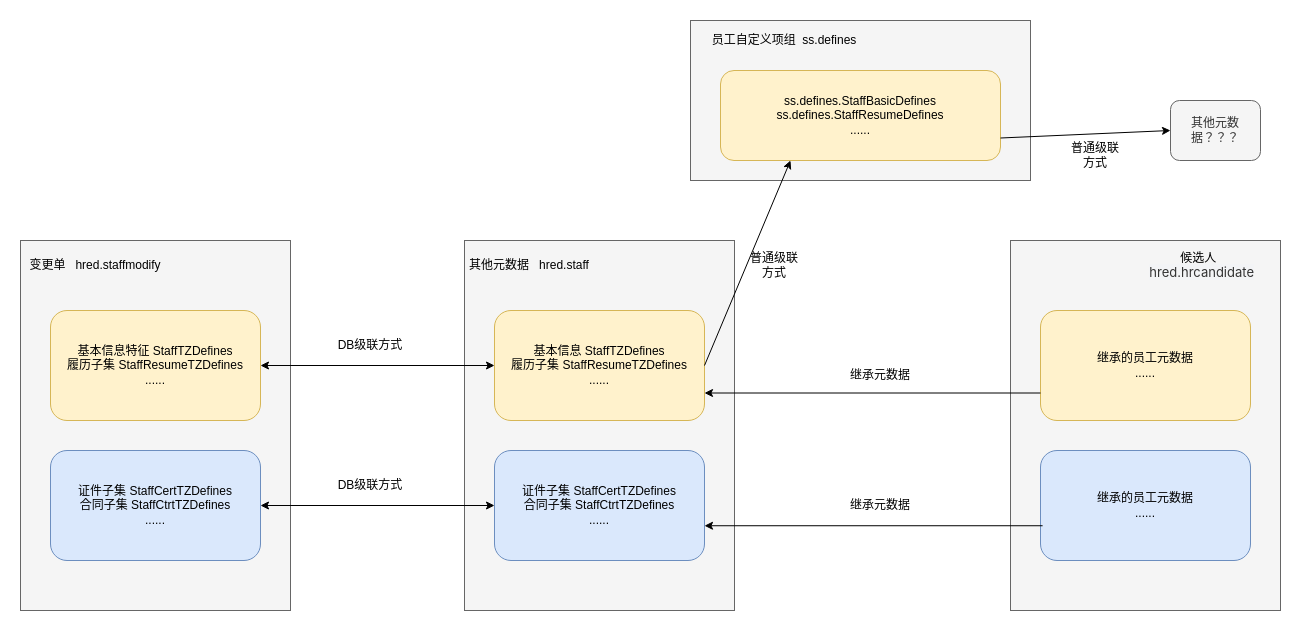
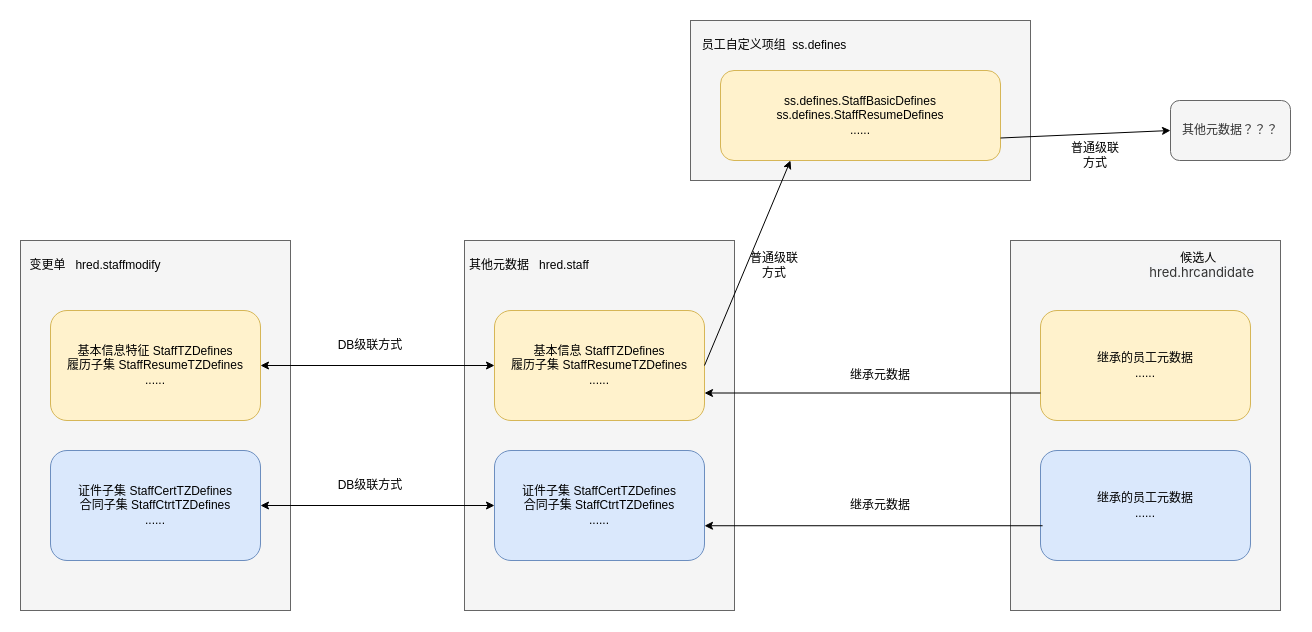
  <mxCell id="0" />
  <mxCell id="1" parent="0" />
  <mxCell id="2" value="" style="rounded=0;whiteSpace=wrap;html=1;fillColor=#f5f5f5;fontColor=#333333;strokeColor=#666666;" vertex="1" parent="1"><mxGeometry x="690" y="20" width="340" height="160" as="geometry" /></mxCell>
  <mxCell id="3" value="" style="rounded=0;whiteSpace=wrap;html=1;fillColor=#f5f5f5;fontColor=#333333;strokeColor=#666666;" vertex="1" parent="1"><mxGeometry x="464" y="240" width="270" height="370" as="geometry" /></mxCell>
  <mxCell id="4" value="基本信息 StaffTZDefines&lt;div&gt;履历子集 StaffResumeTZDefines&lt;/div&gt;&lt;div&gt;......&lt;/div&gt;" style="rounded=1;whiteSpace=wrap;html=1;fillColor=#fff2cc;strokeColor=#d6b656;" vertex="1" parent="1"><mxGeometry x="494" y="310" width="210" height="110" as="geometry" /></mxCell>
  <mxCell id="5" value="其他元数据&amp;nbsp; &amp;nbsp;hred.staff" style="text;html=1;align=center;verticalAlign=middle;whiteSpace=wrap;rounded=0;" vertex="1" parent="1"><mxGeometry x="454" y="250" width="150" height="30" as="geometry" /></mxCell>
  <mxCell id="6" value="证件子集 StaffCertTZDefines&lt;div&gt;合同子集 StaffCtrtTZDefines&lt;/div&gt;&lt;div&gt;......&lt;/div&gt;" style="rounded=1;whiteSpace=wrap;html=1;fillColor=#dae8fc;strokeColor=#6c8ebf;" vertex="1" parent="1"><mxGeometry x="494" y="450" width="210" height="110" as="geometry" /></mxCell>
  <mxCell id="7" value="ss.defines.StaffBasicDefines&lt;div&gt;ss.defines.StaffResumeDefines&lt;br&gt;&lt;/div&gt;&lt;div&gt;......&lt;/div&gt;" style="rounded=1;whiteSpace=wrap;html=1;fillColor=#fff2cc;strokeColor=#d6b656;" vertex="1" parent="1"><mxGeometry x="720" y="70" width="280" height="90" as="geometry" /></mxCell>
- <mxCell id="8" value="员工自定义项组&amp;nbsp;&amp;nbsp;ss.defines" style="text;html=1;align=center;verticalAlign=middle;whiteSpace=wrap;rounded=0;" vertex="1" parent="1"><mxGeometry x="709" y="25" width="150" height="30" as="geometry" /></mxCell>
+ <mxCell id="8" value="员工自定义项组&amp;nbsp;&amp;nbsp;ss.defines" style="text;html=1;align=center;verticalAlign=middle;whiteSpace=wrap;rounded=0;" vertex="1" parent="1"><mxGeometry x="699" y="30" width="150" height="30" as="geometry" /></mxCell>
  <mxCell id="9" value="" style="endArrow=classic;html=1;rounded=0;exitX=1;exitY=0.5;exitDx=0;exitDy=0;entryX=0.25;entryY=1;entryDx=0;entryDy=0;" edge="1" parent="1" source="4" target="7"><mxGeometry width="50" height="50" relative="1" as="geometry"><mxPoint x="780" y="320" as="sourcePoint" /><mxPoint x="830" y="270" as="targetPoint" /></mxGeometry></mxCell>
  <mxCell id="10" value="普通级联方式" style="text;html=1;align=center;verticalAlign=middle;whiteSpace=wrap;rounded=0;" vertex="1" parent="1"><mxGeometry x="744" y="250" width="60" height="30" as="geometry" /></mxCell>
  <mxCell id="11" value="" style="rounded=0;whiteSpace=wrap;html=1;fillColor=#f5f5f5;fontColor=#333333;strokeColor=#666666;" vertex="1" parent="1"><mxGeometry x="1010" y="240" width="270" height="370" as="geometry" /></mxCell>
  <mxCell id="12" value="继承的员工元数据&lt;br&gt;&lt;div&gt;......&lt;/div&gt;" style="rounded=1;whiteSpace=wrap;html=1;fillColor=#fff2cc;strokeColor=#d6b656;" vertex="1" parent="1"><mxGeometry x="1040" y="310" width="210" height="110" as="geometry" /></mxCell>
  <mxCell id="13" value="候选人&amp;nbsp; &amp;nbsp;&lt;span style=&quot;color: rgb(51, 51, 51); font-family: -apple-system, BlinkMacSystemFont, &amp;quot;Segoe UI&amp;quot;, Roboto, Ubuntu, &amp;quot;Helvetica Neue&amp;quot;, Arial, &amp;quot;PingFang SC&amp;quot;, &amp;quot;Hiragino Sans GB&amp;quot;, &amp;quot;Microsoft YaHei UI&amp;quot;, &amp;quot;Microsoft JhengHei&amp;quot;, &amp;quot;Source Han Sans CN&amp;quot;, sans-serif; font-size: 13px; text-align: left; text-wrap: nowrap; background-color: rgb(243, 244, 246);&quot;&gt;hred.hrcandidate&lt;/span&gt;" style="text;html=1;align=center;verticalAlign=middle;whiteSpace=wrap;rounded=0;" vertex="1" parent="1"><mxGeometry x="1125" y="250" width="150" height="30" as="geometry" /></mxCell>
  <mxCell id="14" value="继承的员工元数据&lt;br&gt;&lt;div&gt;......&lt;/div&gt;" style="rounded=1;whiteSpace=wrap;html=1;fillColor=#dae8fc;strokeColor=#6c8ebf;" vertex="1" parent="1"><mxGeometry x="1040" y="450" width="210" height="110" as="geometry" /></mxCell>
  <mxCell id="15" value="" style="rounded=0;whiteSpace=wrap;html=1;fillColor=#f5f5f5;fontColor=#333333;strokeColor=#666666;" vertex="1" parent="1"><mxGeometry x="20" y="240" width="270" height="370" as="geometry" /></mxCell>
  <mxCell id="16" value="基本信息特征 StaffTZDefines&lt;div&gt;履历子集&amp;nbsp;StaffResumeTZDefines&lt;/div&gt;&lt;div&gt;......&lt;/div&gt;" style="rounded=1;whiteSpace=wrap;html=1;fillColor=#fff2cc;strokeColor=#d6b656;" vertex="1" parent="1"><mxGeometry x="50" y="310" width="210" height="110" as="geometry" /></mxCell>
  <mxCell id="17" value="变更单&amp;nbsp; &amp;nbsp;hred.staffmodify" style="text;html=1;align=center;verticalAlign=middle;whiteSpace=wrap;rounded=0;" vertex="1" parent="1"><mxGeometry x="20" y="250" width="150" height="30" as="geometry" /></mxCell>
  <mxCell id="18" value="证件子集&amp;nbsp;StaffCertTZDefines&lt;div&gt;合同子集&amp;nbsp;StaffCtrtTZDefines&lt;/div&gt;&lt;div&gt;......&lt;/div&gt;" style="rounded=1;whiteSpace=wrap;html=1;fillColor=#dae8fc;strokeColor=#6c8ebf;" vertex="1" parent="1"><mxGeometry x="50" y="450" width="210" height="110" as="geometry" /></mxCell>
  <mxCell id="19" value="" style="endArrow=classic;startArrow=classic;html=1;rounded=0;entryX=0;entryY=0.5;entryDx=0;entryDy=0;" edge="1" parent="1" source="16" target="4"><mxGeometry width="50" height="50" relative="1" as="geometry"><mxPoint x="320" y="410" as="sourcePoint" /><mxPoint x="370" y="360" as="targetPoint" /></mxGeometry></mxCell>
  <mxCell id="20" value="" style="endArrow=classic;startArrow=classic;html=1;rounded=0;entryX=0;entryY=0.5;entryDx=0;entryDy=0;exitX=1;exitY=0.5;exitDx=0;exitDy=0;" edge="1" parent="1" source="18" target="6"><mxGeometry width="50" height="50" relative="1" as="geometry"><mxPoint x="290" y="550" as="sourcePoint" /><mxPoint x="524" y="550" as="targetPoint" /></mxGeometry></mxCell>
  <mxCell id="21" value="DB级联方式" style="text;html=1;align=center;verticalAlign=middle;whiteSpace=wrap;rounded=0;" vertex="1" parent="1"><mxGeometry x="330" y="330" width="80" height="30" as="geometry" /></mxCell>
  <mxCell id="22" value="DB级联方式" style="text;html=1;align=center;verticalAlign=middle;whiteSpace=wrap;rounded=0;" vertex="1" parent="1"><mxGeometry x="330" y="470" width="80" height="30" as="geometry" /></mxCell>
  <mxCell id="23" value="" style="endArrow=classic;html=1;rounded=0;exitX=1;exitY=0.75;exitDx=0;exitDy=0;entryX=0;entryY=0.5;entryDx=0;entryDy=0;" edge="1" parent="1" source="7" target="24"><mxGeometry width="50" height="50" relative="1" as="geometry"><mxPoint x="620" y="370" as="sourcePoint" /><mxPoint x="1160" y="130" as="targetPoint" /></mxGeometry></mxCell>
- <mxCell id="24" value="其他元数据？？？" style="rounded=1;whiteSpace=wrap;html=1;fillColor=#f5f5f5;fontColor=#333333;strokeColor=#666666;" vertex="1" parent="1"><mxGeometry x="1170" y="100" width="90" height="60" as="geometry" /></mxCell>
+ <mxCell id="24" value="其他元数据？？？" style="rounded=1;whiteSpace=wrap;html=1;fillColor=#f5f5f5;fontColor=#333333;strokeColor=#666666;" vertex="1" parent="1"><mxGeometry x="1170" y="100" width="120" height="60" as="geometry" /></mxCell>
  <mxCell id="25" value="普通级联方式" style="text;html=1;align=center;verticalAlign=middle;whiteSpace=wrap;rounded=0;" vertex="1" parent="1"><mxGeometry x="1065" y="140" width="60" height="30" as="geometry" /></mxCell>
  <mxCell id="26" value="" style="endArrow=classic;html=1;rounded=0;exitX=0;exitY=0.75;exitDx=0;exitDy=0;entryX=1;entryY=0.75;entryDx=0;entryDy=0;" edge="1" parent="1" source="12" target="4"><mxGeometry width="50" height="50" relative="1" as="geometry"><mxPoint x="620" y="370" as="sourcePoint" /><mxPoint x="820" y="360" as="targetPoint" /></mxGeometry></mxCell>
  <mxCell id="27" value="" style="endArrow=classic;html=1;rounded=0;exitX=0.01;exitY=0.684;exitDx=0;exitDy=0;entryX=1;entryY=0.684;entryDx=0;entryDy=0;entryPerimeter=0;exitPerimeter=0;" edge="1" parent="1" source="14" target="6"><mxGeometry width="50" height="50" relative="1" as="geometry"><mxPoint x="1096" y="440" as="sourcePoint" /><mxPoint x="760" y="440" as="targetPoint" /></mxGeometry></mxCell>
  <mxCell id="28" value="继承元数据" style="text;html=1;align=center;verticalAlign=middle;whiteSpace=wrap;rounded=0;" vertex="1" parent="1"><mxGeometry x="830" y="360" width="100" height="30" as="geometry" /></mxCell>
  <mxCell id="29" value="继承元数据" style="text;html=1;align=center;verticalAlign=middle;whiteSpace=wrap;rounded=0;" vertex="1" parent="1"><mxGeometry x="830" y="490" width="100" height="30" as="geometry" /></mxCell>
